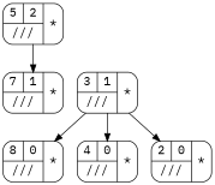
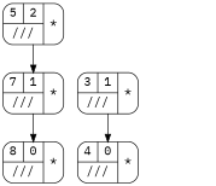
  digraph {
    fontname="IBM Plex Mono"
    rankdir=TB
    node [fontname="IBM Plex Mono" fontsize=16 shape=Mrecord]
    edge [fontname="IBM Plex Mono"]
    n1 [label="{ { { <data>5 } | <grado> 2 } | <ref> ///  } | <actual>  * "]
    n2 [label="{ { { <data>7 } | <grado> 1 } | <ref> ///  } | <actual>  * "]
    n3 [label="{ { { <data>8 } | <grado> 0 } | <ref> ///  } | <actual>  * "]
    n4 [label="{ { { <data>3 } | <grado> 1 } | <ref> ///  } | <actual>  * "]
    n5 [label="{ { { <data>4 } | <grado> 0 } | <ref> ///  } | <actual>  * "]
-   n6 [label="{ { { <data>2 } | <grado> 0 } | <ref> ///  } | <actual>  * "]
    n1 -> n2
-   n4 -> n3
+   n2 -> n3
    n4 -> n5
-   n4 -> n6
  }
